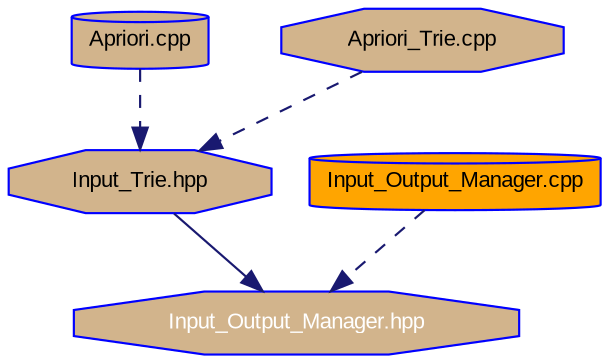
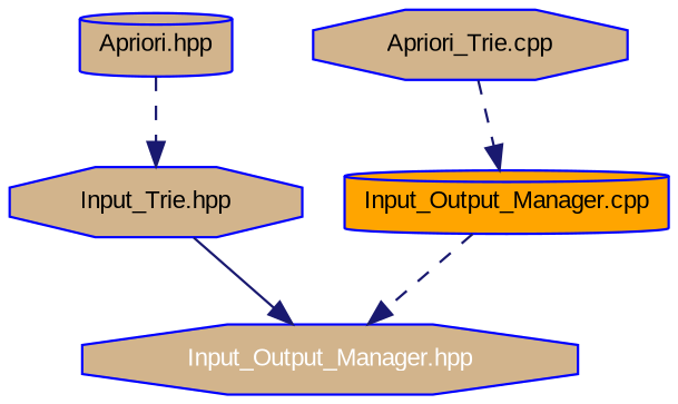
  digraph {
    fontname="Liberation Sans"
    node [color=blue fillcolor=tan fontname="Liberation Sans" fontsize=10 shape=octagon style=filled]
    edge [color=midnightblue fontname="Liberation Sans" fontsize=10 labelfontname=Helvetica labelfontsize=10 style=dashed]
    n1 [fontcolor=white height=0.2 label="Input_Output_Manager.hpp" width=0.4]
    n2 [height=0.2 label="Input_Trie.hpp" width=0.4]
-   n3 [height=0.2 label="Apriori.cpp" shape=cylinder width=0.4]
+   n3 [height=0.2 label="Apriori.hpp" shape=cylinder width=0.4]
    n4 [height=0.2 label="Apriori_Trie.cpp" width=0.4]
    n5 [fillcolor=orange height=0.2 label="Input_Output_Manager.cpp" shape=cylinder width=0.4]
    n2 -> n1 [style=solid]
    n3 -> n2
-   n4 -> n2
+   n4 -> n5
    n5 -> n1
  }
